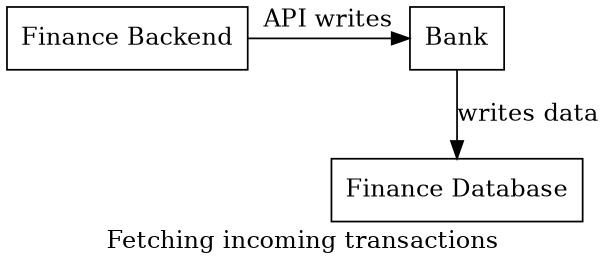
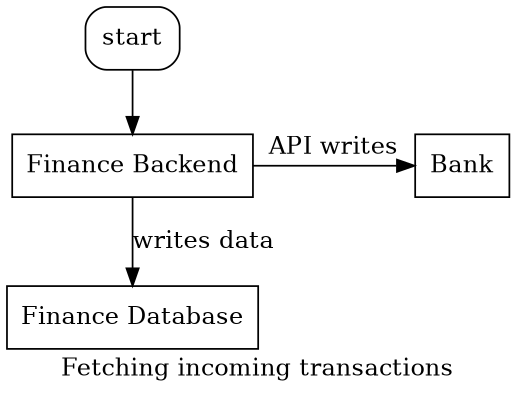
  digraph {
    label="Fetching incoming transactions"
    node [shape=box]
    "Finance Backend"
    Bank
    "Finance Database"
+   start [style=rounded]
    subgraph sub_1 {
      rank=same
      "Finance Backend"
      Bank
    }
    "Finance Backend" -> Bank [label="API writes"]
-   Bank -> "Finance Database" [label="writes data"]
+   "Finance Backend" -> "Finance Database" [label="writes data"]
+   start -> "Finance Backend"
  }
